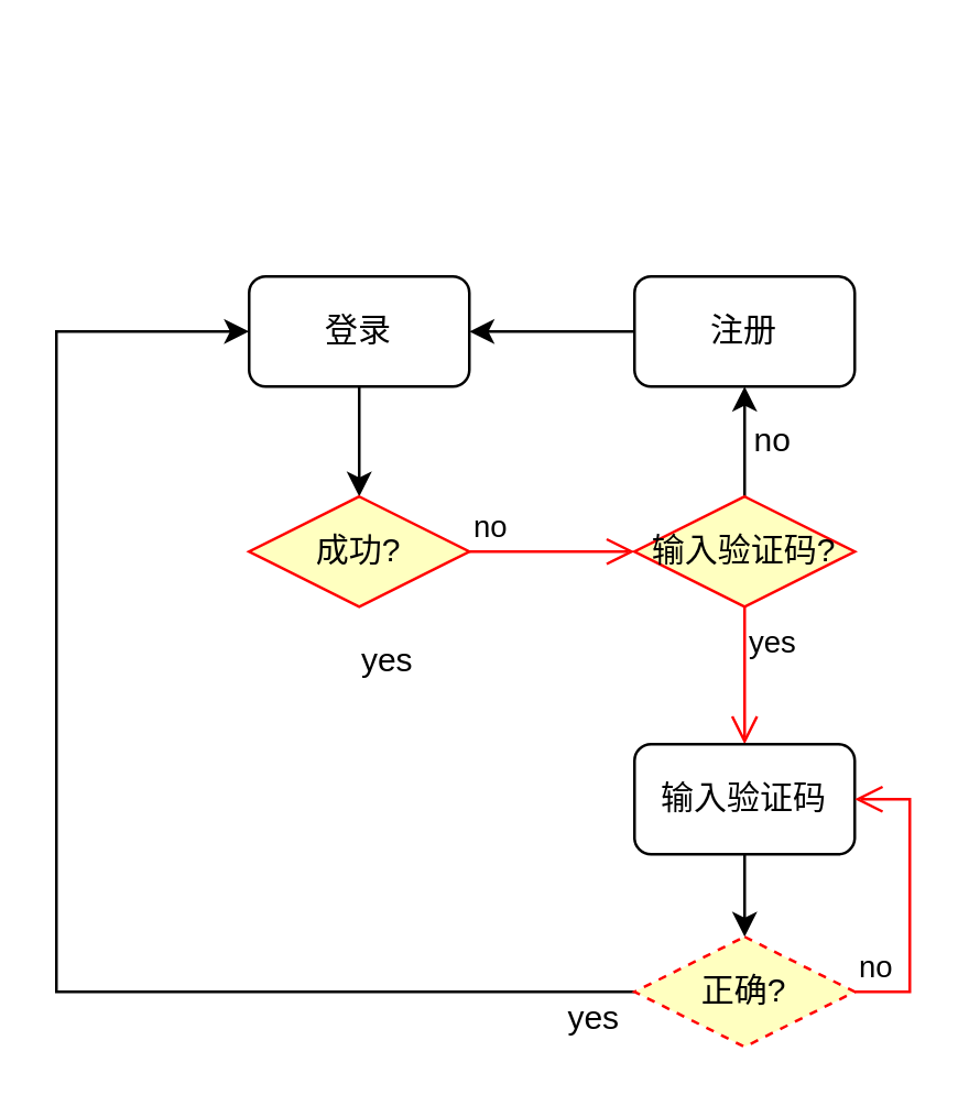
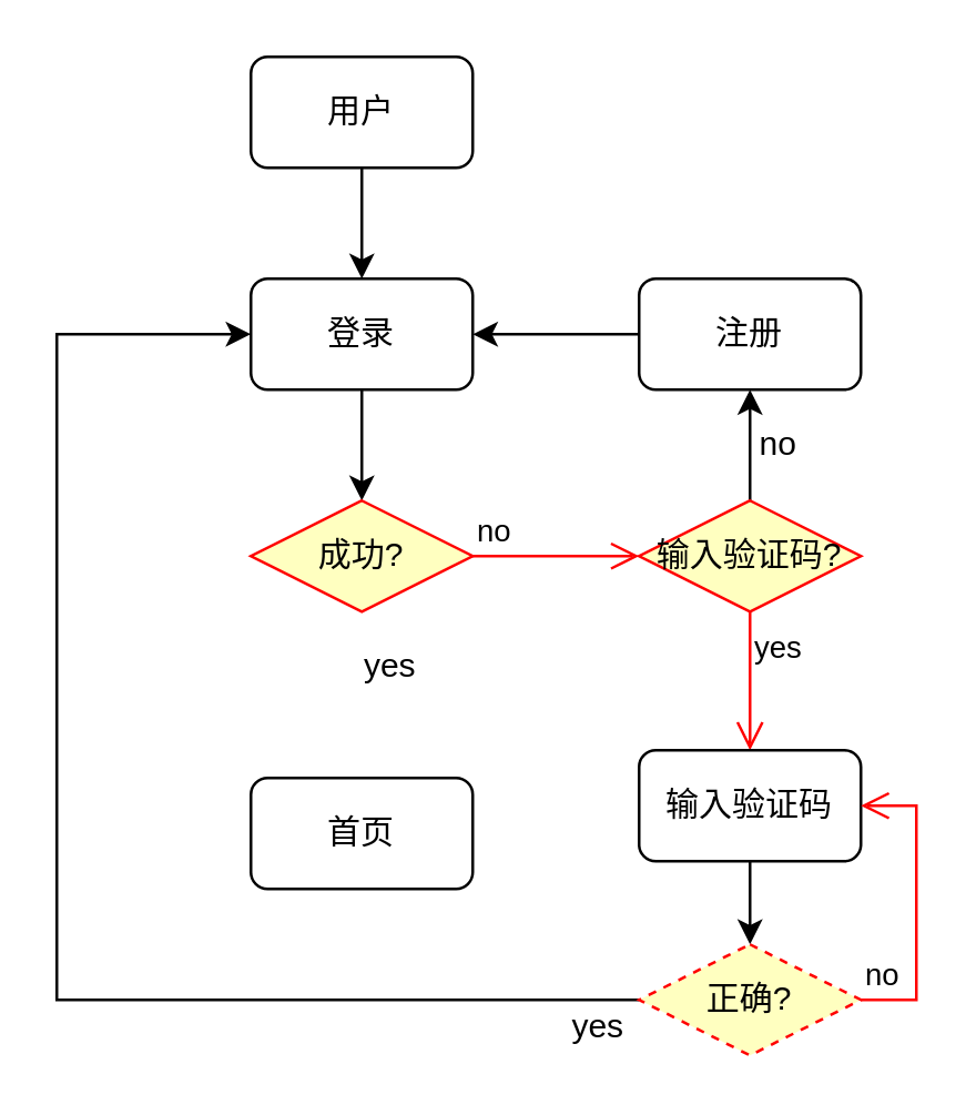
  <mxCell id="0" />
  <mxCell id="1" parent="0" />
+ <mxCell id="2" style="edgeStyle=orthogonalEdgeStyle;rounded=0;orthogonalLoop=1;jettySize=auto;html=1;exitX=0.5;exitY=1;exitDx=0;exitDy=0;entryX=0.5;entryY=0;entryDx=0;entryDy=0;" edge="1" parent="1" source="3" target="5"><mxGeometry relative="1" as="geometry" /></mxCell>
+ <mxCell id="3" value="用户" style="rounded=1;whiteSpace=wrap;html=1;" vertex="1" parent="1"><mxGeometry x="90" y="20" width="80" height="40" as="geometry" /></mxCell>
  <mxCell id="4" value="" style="edgeStyle=orthogonalEdgeStyle;rounded=0;orthogonalLoop=1;jettySize=auto;html=1;" edge="1" parent="1" source="5" target="6"><mxGeometry relative="1" as="geometry" /></mxCell>
  <mxCell id="5" value="登录" style="rounded=1;whiteSpace=wrap;html=1;" vertex="1" parent="1"><mxGeometry x="90" y="100" width="80" height="40" as="geometry" /></mxCell>
  <mxCell id="6" value="成功?" style="rhombus;whiteSpace=wrap;html=1;fillColor=#ffffc0;strokeColor=#ff0000;" vertex="1" parent="1"><mxGeometry x="90" y="180" width="80" height="40" as="geometry" /></mxCell>
  <mxCell id="7" value="no" style="edgeStyle=orthogonalEdgeStyle;html=1;align=left;verticalAlign=bottom;endArrow=open;endSize=8;strokeColor=#ff0000;rounded=0;" edge="1" source="6" parent="1"><mxGeometry x="-1" relative="1" as="geometry"><mxPoint x="230" y="200" as="targetPoint" /></mxGeometry></mxCell>
+ <mxCell id="8" value="首页" style="rounded=1;whiteSpace=wrap;html=1;" vertex="1" parent="1"><mxGeometry x="90" y="280" width="80" height="40" as="geometry" /></mxCell>
  <mxCell id="9" value="" style="edgeStyle=orthogonalEdgeStyle;rounded=0;orthogonalLoop=1;jettySize=auto;html=1;" edge="1" parent="1" source="10" target="13"><mxGeometry relative="1" as="geometry" /></mxCell>
  <mxCell id="10" value="输入验证码?" style="rhombus;whiteSpace=wrap;html=1;fillColor=#ffffc0;strokeColor=#ff0000;" vertex="1" parent="1"><mxGeometry x="230" y="180" width="80" height="40" as="geometry" /></mxCell>
  <mxCell id="11" value="yes" style="edgeStyle=orthogonalEdgeStyle;html=1;align=left;verticalAlign=top;endArrow=open;endSize=8;strokeColor=#ff0000;rounded=0;" edge="1" parent="1" source="10"><mxGeometry x="-1" relative="1" as="geometry"><mxPoint x="270" y="270" as="targetPoint" /></mxGeometry></mxCell>
  <mxCell id="12" value="" style="edgeStyle=orthogonalEdgeStyle;rounded=0;orthogonalLoop=1;jettySize=auto;html=1;" edge="1" parent="1" source="13" target="5"><mxGeometry relative="1" as="geometry" /></mxCell>
  <mxCell id="13" value="注册" style="rounded=1;whiteSpace=wrap;html=1;" vertex="1" parent="1"><mxGeometry x="230" y="100" width="80" height="40" as="geometry" /></mxCell>
  <mxCell id="14" value="no" style="text;html=1;align=center;verticalAlign=middle;resizable=0;points=[];autosize=1;strokeColor=none;fillColor=none;" vertex="1" parent="1"><mxGeometry x="265" y="150" width="30" height="20" as="geometry" /></mxCell>
  <mxCell id="15" value="" style="edgeStyle=orthogonalEdgeStyle;rounded=0;orthogonalLoop=1;jettySize=auto;html=1;" edge="1" parent="1" source="16" target="18"><mxGeometry relative="1" as="geometry" /></mxCell>
  <mxCell id="16" value="输入验证码" style="rounded=1;whiteSpace=wrap;html=1;" vertex="1" parent="1"><mxGeometry x="230" y="270" width="80" height="40" as="geometry" /></mxCell>
  <mxCell id="17" style="edgeStyle=orthogonalEdgeStyle;rounded=0;orthogonalLoop=1;jettySize=auto;html=1;exitX=0;exitY=0.5;exitDx=0;exitDy=0;entryX=0;entryY=0.5;entryDx=0;entryDy=0;" edge="1" parent="1" source="18" target="5"><mxGeometry relative="1" as="geometry"><Array as="points"><mxPoint x="20" y="360" /><mxPoint x="20" y="120" /></Array></mxGeometry></mxCell>
  <mxCell id="18" value="正确?" style="rhombus;whiteSpace=wrap;html=1;fillColor=#ffffc0;strokeColor=#ff0000;dashed=1;" vertex="1" parent="1"><mxGeometry x="230" y="340" width="80" height="40" as="geometry" /></mxCell>
  <mxCell id="19" value="no" style="edgeStyle=orthogonalEdgeStyle;html=1;align=left;verticalAlign=bottom;endArrow=open;endSize=8;strokeColor=#ff0000;rounded=0;entryX=1;entryY=0.5;entryDx=0;entryDy=0;" edge="1" parent="1" source="18" target="16"><mxGeometry x="-1" relative="1" as="geometry"><mxPoint x="370" y="380" as="targetPoint" /><Array as="points"><mxPoint x="330" y="360" /><mxPoint x="330" y="290" /></Array></mxGeometry></mxCell>
  <mxCell id="20" value="yes" style="text;html=1;align=center;verticalAlign=middle;resizable=0;points=[];autosize=1;strokeColor=none;fillColor=none;" vertex="1" parent="1"><mxGeometry x="200" y="360" width="30" height="20" as="geometry" /></mxCell>
  <mxCell id="21" value="yes" style="text;html=1;align=center;verticalAlign=middle;resizable=0;points=[];autosize=1;strokeColor=none;fillColor=none;" vertex="1" parent="1"><mxGeometry x="125" y="230" width="30" height="20" as="geometry" /></mxCell>
